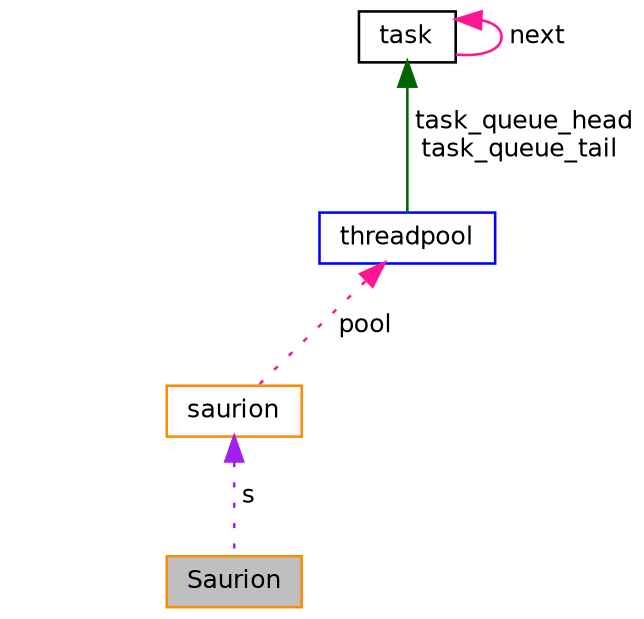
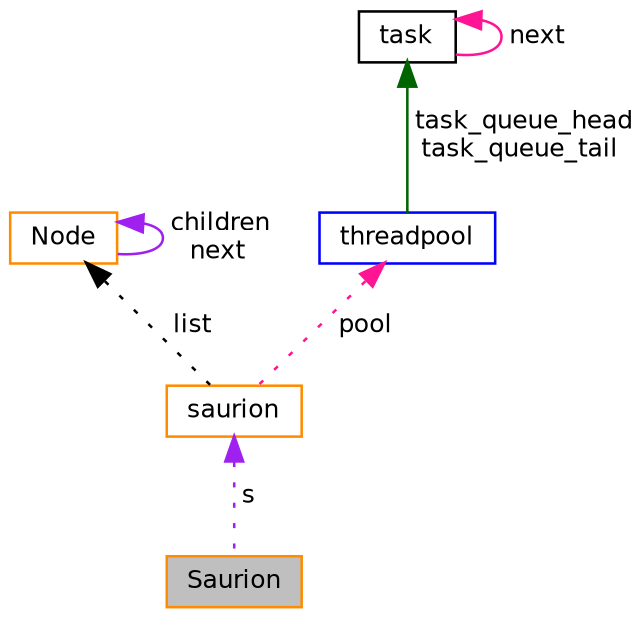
  digraph {
    node [color=darkorange fillcolor=white fontname=Helvetica fontsize=10 shape=record style=filled]
    edge [color=purple dir=back fontname=Helvetica fontsize=10 labelfontname=Helvetica labelfontsize=10 style=dotted]
    n1 [fillcolor=grey75 fontcolor=black height=0.2 label=Saurion width=0.4]
    n2 [height=0.2 label=saurion width=0.4]
+   n3 [height=0.2 label="Node" width=0.4]
    n4 [color=blue height=0.2 label=threadpool width=0.4]
    n5 [color=black height=0.2 label=task width=0.4]
    n2 -> n1 [label=" s"]
+   n3 -> n2 [color=black label=" list"]
+   n3 -> n3 [label=" children\nnext" style=solid]
    n4 -> n2 [color=deeppink label=" pool"]
    n5 -> n4 [color=darkgreen label=" task_queue_head\ntask_queue_tail" style=solid]
    n5 -> n5 [color=deeppink label=" next" style=solid]
  }
